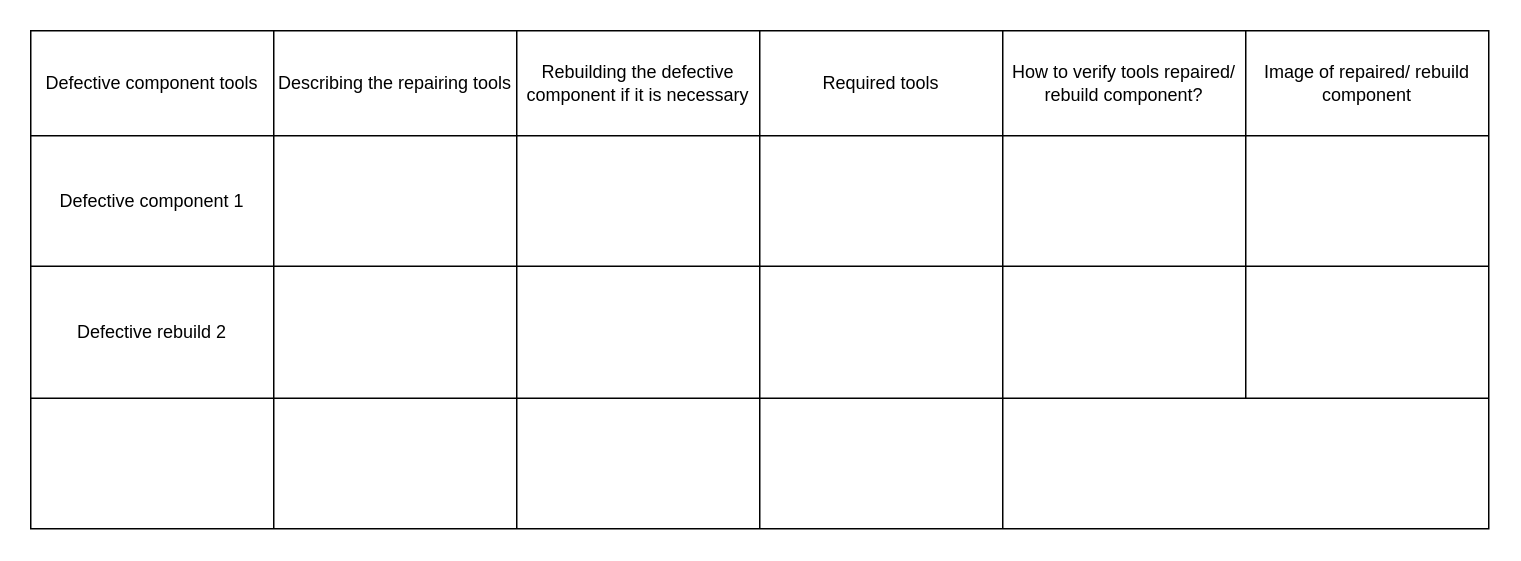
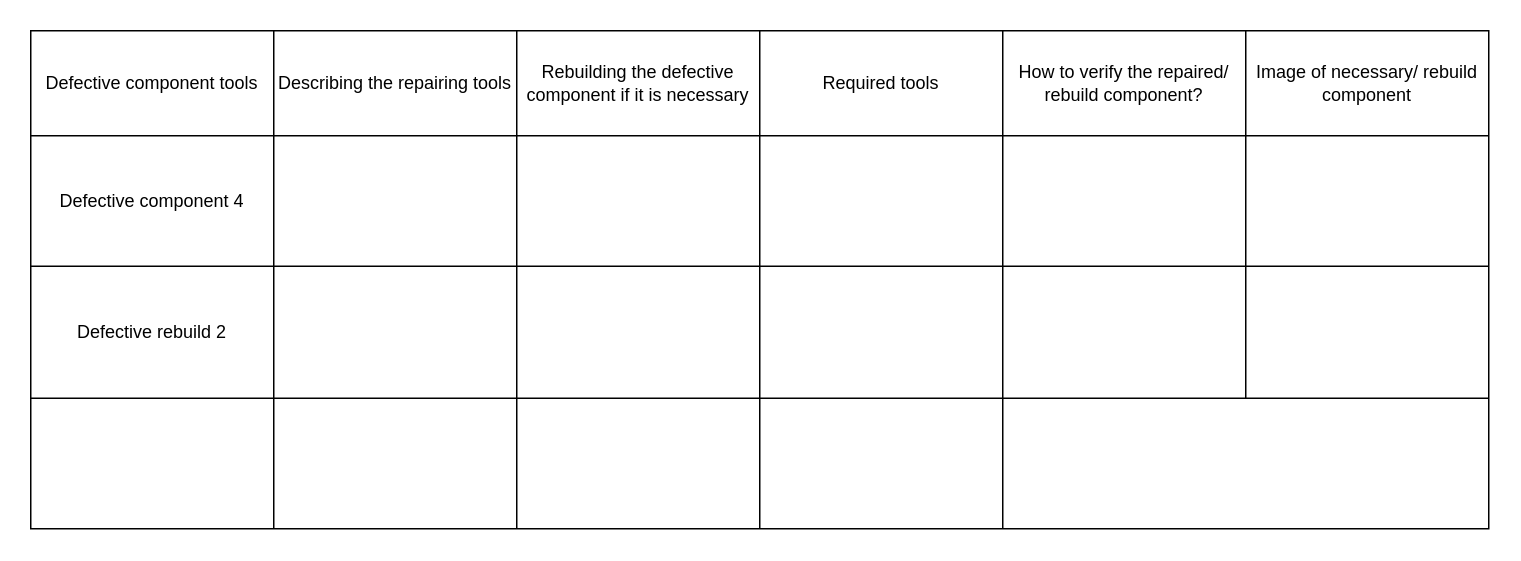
  <mxCell id="0" />
  <mxCell id="1" parent="0" />
  <mxCell id="2" value="" style="shape=table;startSize=0;container=1;collapsible=0;childLayout=tableLayout;" parent="1" vertex="1"><mxGeometry x="20" y="20" width="972" height="332" as="geometry" /></mxCell>
  <mxCell id="3" value="" style="shape=partialRectangle;collapsible=0;dropTarget=0;pointerEvents=0;fillColor=none;top=0;left=0;bottom=0;right=0;points=[[0,0.5],[1,0.5]];portConstraint=eastwest;" parent="2" vertex="1"><mxGeometry width="972" height="70" as="geometry" /></mxCell>
  <mxCell id="4" value="Defective component tools" style="shape=partialRectangle;html=1;whiteSpace=wrap;connectable=0;overflow=hidden;fillColor=none;top=0;left=0;bottom=0;right=0;pointerEvents=1;" parent="3" vertex="1"><mxGeometry width="162" height="70" as="geometry" /></mxCell>
  <mxCell id="5" value="Describing the repairing tools" style="shape=partialRectangle;html=1;whiteSpace=wrap;connectable=0;overflow=hidden;fillColor=none;top=0;left=0;bottom=0;right=0;pointerEvents=1;" parent="3" vertex="1"><mxGeometry x="162" width="162" height="70" as="geometry" /></mxCell>
  <mxCell id="6" value="Rebuilding the defective component if it is necessary" style="shape=partialRectangle;html=1;whiteSpace=wrap;connectable=0;overflow=hidden;fillColor=none;top=0;left=0;bottom=0;right=0;pointerEvents=1;" parent="3" vertex="1"><mxGeometry x="324" width="162" height="70" as="geometry" /></mxCell>
  <mxCell id="7" value="Required tools" style="shape=partialRectangle;html=1;whiteSpace=wrap;connectable=0;overflow=hidden;fillColor=none;top=0;left=0;bottom=0;right=0;pointerEvents=1;" vertex="1" parent="3"><mxGeometry x="486" width="162" height="70" as="geometry" /></mxCell>
- <mxCell id="8" value="How to verify tools repaired/ rebuild component?" style="shape=partialRectangle;html=1;whiteSpace=wrap;connectable=0;overflow=hidden;fillColor=none;top=0;left=0;bottom=0;right=0;pointerEvents=1;" parent="3" vertex="1"><mxGeometry x="648" width="162" height="70" as="geometry" /></mxCell>
- <mxCell id="9" value="Image of repaired/ rebuild component" style="shape=partialRectangle;html=1;whiteSpace=wrap;connectable=0;overflow=hidden;fillColor=none;top=0;left=0;bottom=0;right=0;pointerEvents=1;" parent="3" vertex="1"><mxGeometry x="810" width="162" height="70" as="geometry" /></mxCell>
+ <mxCell id="8" value="How to verify the repaired/ rebuild component?" style="shape=partialRectangle;html=1;whiteSpace=wrap;connectable=0;overflow=hidden;fillColor=none;top=0;left=0;bottom=0;right=0;pointerEvents=1;" parent="3" vertex="1"><mxGeometry x="648" width="162" height="70" as="geometry" /></mxCell>
+ <mxCell id="9" value="Image of necessary/ rebuild component" style="shape=partialRectangle;html=1;whiteSpace=wrap;connectable=0;overflow=hidden;fillColor=none;top=0;left=0;bottom=0;right=0;pointerEvents=1;" parent="3" vertex="1"><mxGeometry x="810" width="162" height="70" as="geometry" /></mxCell>
  <mxCell id="10" value="" style="shape=partialRectangle;collapsible=0;dropTarget=0;pointerEvents=0;fillColor=none;top=0;left=0;bottom=0;right=0;points=[[0,0.5],[1,0.5]];portConstraint=eastwest;" parent="2" vertex="1"><mxGeometry y="70" width="972" height="87" as="geometry" /></mxCell>
- <mxCell id="11" value="Defective component 1" style="shape=partialRectangle;html=1;whiteSpace=wrap;connectable=0;overflow=hidden;fillColor=none;top=0;left=0;bottom=0;right=0;pointerEvents=1;" parent="10" vertex="1"><mxGeometry width="162" height="87" as="geometry" /></mxCell>
+ <mxCell id="11" value="Defective component 4" style="shape=partialRectangle;html=1;whiteSpace=wrap;connectable=0;overflow=hidden;fillColor=none;top=0;left=0;bottom=0;right=0;pointerEvents=1;" parent="10" vertex="1"><mxGeometry width="162" height="87" as="geometry" /></mxCell>
  <mxCell id="12" value="" style="shape=partialRectangle;html=1;whiteSpace=wrap;connectable=0;overflow=hidden;fillColor=none;top=0;left=0;bottom=0;right=0;pointerEvents=1;" parent="10" vertex="1"><mxGeometry x="162" width="162" height="87" as="geometry" /></mxCell>
  <mxCell id="13" value="" style="shape=partialRectangle;html=1;whiteSpace=wrap;connectable=0;overflow=hidden;fillColor=none;top=0;left=0;bottom=0;right=0;pointerEvents=1;" parent="10" vertex="1"><mxGeometry x="324" width="162" height="87" as="geometry" /></mxCell>
  <mxCell id="14" style="shape=partialRectangle;html=1;whiteSpace=wrap;connectable=0;overflow=hidden;fillColor=none;top=0;left=0;bottom=0;right=0;pointerEvents=1;" vertex="1" parent="10"><mxGeometry x="486" width="162" height="87" as="geometry" /></mxCell>
  <mxCell id="15" value="" style="shape=partialRectangle;html=1;whiteSpace=wrap;connectable=0;overflow=hidden;fillColor=none;top=0;left=0;bottom=0;right=0;pointerEvents=1;" parent="10" vertex="1"><mxGeometry x="648" width="162" height="87" as="geometry" /></mxCell>
  <mxCell id="16" value="" style="shape=partialRectangle;html=1;whiteSpace=wrap;connectable=0;overflow=hidden;fillColor=none;top=0;left=0;bottom=0;right=0;pointerEvents=1;" parent="10" vertex="1"><mxGeometry x="810" width="162" height="87" as="geometry" /></mxCell>
  <mxCell id="17" value="" style="shape=partialRectangle;collapsible=0;dropTarget=0;pointerEvents=0;fillColor=none;top=0;left=0;bottom=0;right=0;points=[[0,0.5],[1,0.5]];portConstraint=eastwest;" parent="2" vertex="1"><mxGeometry y="157" width="972" height="88" as="geometry" /></mxCell>
  <mxCell id="18" value="Defective rebuild 2" style="shape=partialRectangle;html=1;whiteSpace=wrap;connectable=0;overflow=hidden;fillColor=none;top=0;left=0;bottom=0;right=0;pointerEvents=1;" parent="17" vertex="1"><mxGeometry width="162" height="88" as="geometry" /></mxCell>
  <mxCell id="19" value="" style="shape=partialRectangle;html=1;whiteSpace=wrap;connectable=0;overflow=hidden;fillColor=none;top=0;left=0;bottom=0;right=0;pointerEvents=1;" parent="17" vertex="1"><mxGeometry x="162" width="162" height="88" as="geometry" /></mxCell>
  <mxCell id="20" value="" style="shape=partialRectangle;html=1;whiteSpace=wrap;connectable=0;overflow=hidden;fillColor=none;top=0;left=0;bottom=0;right=0;pointerEvents=1;" parent="17" vertex="1"><mxGeometry x="324" width="162" height="88" as="geometry" /></mxCell>
  <mxCell id="21" style="shape=partialRectangle;html=1;whiteSpace=wrap;connectable=0;overflow=hidden;fillColor=none;top=0;left=0;bottom=0;right=0;pointerEvents=1;" vertex="1" parent="17"><mxGeometry x="486" width="162" height="88" as="geometry" /></mxCell>
  <mxCell id="22" value="" style="shape=partialRectangle;html=1;whiteSpace=wrap;connectable=0;overflow=hidden;fillColor=none;top=0;left=0;bottom=0;right=0;pointerEvents=1;" parent="17" vertex="1"><mxGeometry x="648" width="162" height="88" as="geometry" /></mxCell>
  <mxCell id="23" value="" style="shape=partialRectangle;html=1;whiteSpace=wrap;connectable=0;overflow=hidden;fillColor=none;top=0;left=0;bottom=0;right=0;pointerEvents=1;" parent="17" vertex="1"><mxGeometry x="810" width="162" height="88" as="geometry" /></mxCell>
  <mxCell id="24" value="" style="shape=partialRectangle;collapsible=0;dropTarget=0;pointerEvents=0;fillColor=none;top=0;left=0;bottom=0;right=0;points=[[0,0.5],[1,0.5]];portConstraint=eastwest;" parent="2" vertex="1"><mxGeometry y="245" width="972" height="87" as="geometry" /></mxCell>
  <mxCell id="25" value="" style="shape=partialRectangle;html=1;whiteSpace=wrap;connectable=0;overflow=hidden;fillColor=none;top=0;left=0;bottom=0;right=0;pointerEvents=1;" parent="24" vertex="1"><mxGeometry x="162" width="162" height="87" as="geometry" /></mxCell>
  <mxCell id="26" value="" style="shape=partialRectangle;html=1;whiteSpace=wrap;connectable=0;overflow=hidden;fillColor=none;top=0;left=0;bottom=0;right=0;pointerEvents=1;" parent="24" vertex="1"><mxGeometry x="324" width="162" height="87" as="geometry" /></mxCell>
  <mxCell id="27" style="shape=partialRectangle;html=1;whiteSpace=wrap;connectable=0;overflow=hidden;fillColor=none;top=0;left=0;bottom=0;right=0;pointerEvents=1;" vertex="1" parent="24"><mxGeometry x="486" width="162" height="87" as="geometry" /></mxCell>
  <mxCell id="28" value="" style="shape=partialRectangle;html=1;whiteSpace=wrap;connectable=0;overflow=hidden;fillColor=none;top=0;left=0;bottom=0;right=0;pointerEvents=1;" parent="24" vertex="1"><mxGeometry x="648" width="162" height="87" as="geometry" /></mxCell>
  <mxCell id="29" value="" style="shape=partialRectangle;html=1;whiteSpace=wrap;connectable=0;overflow=hidden;fillColor=none;top=0;left=0;bottom=0;right=0;pointerEvents=1;" parent="24" vertex="1"><mxGeometry x="810" width="162" height="87" as="geometry" /></mxCell>
